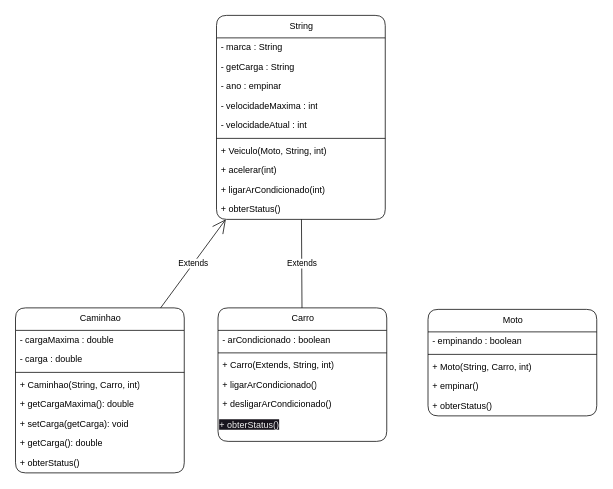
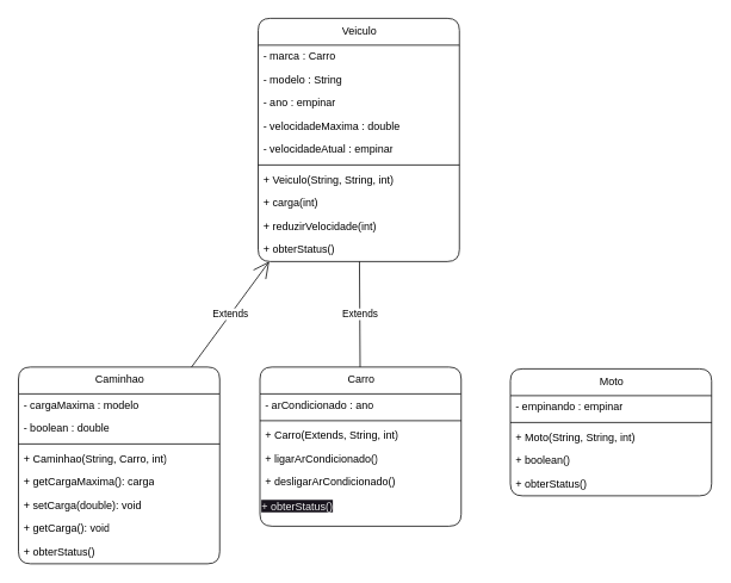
  <mxCell id="0" />
  <mxCell id="1" parent="0" />
  <mxCell id="2" value="Caminhao" style="swimlane;fontStyle=0;align=center;verticalAlign=top;childLayout=stackLayout;horizontal=1;startSize=30;horizontalStack=0;resizeParent=1;resizeParentMax=0;resizeLast=0;collapsible=0;marginBottom=0;html=1;rounded=1;" parent="1" vertex="1"><mxGeometry x="20" y="410" width="225" height="220" as="geometry" /></mxCell>
- <mxCell id="3" value="- cargaMaxima : double" style="text;html=1;strokeColor=none;fillColor=none;align=left;verticalAlign=middle;spacingLeft=4;spacingRight=4;overflow=hidden;rotatable=0;points=[[0,0.5],[1,0.5]];portConstraint=eastwest;rounded=1;" parent="2" vertex="1"><mxGeometry y="30" width="225" height="26" as="geometry" /></mxCell>
- <mxCell id="4" value="- carga : double" style="text;html=1;strokeColor=none;fillColor=none;align=left;verticalAlign=middle;spacingLeft=4;spacingRight=4;overflow=hidden;rotatable=0;points=[[0,0.5],[1,0.5]];portConstraint=eastwest;rounded=1;" parent="2" vertex="1"><mxGeometry y="56" width="225" height="26" as="geometry" /></mxCell>
+ <mxCell id="3" value="- cargaMaxima : modelo" style="text;html=1;strokeColor=none;fillColor=none;align=left;verticalAlign=middle;spacingLeft=4;spacingRight=4;overflow=hidden;rotatable=0;points=[[0,0.5],[1,0.5]];portConstraint=eastwest;rounded=1;" parent="2" vertex="1"><mxGeometry y="30" width="225" height="26" as="geometry" /></mxCell>
+ <mxCell id="4" value="- boolean : double" style="text;html=1;strokeColor=none;fillColor=none;align=left;verticalAlign=middle;spacingLeft=4;spacingRight=4;overflow=hidden;rotatable=0;points=[[0,0.5],[1,0.5]];portConstraint=eastwest;rounded=1;" parent="2" vertex="1"><mxGeometry y="56" width="225" height="26" as="geometry" /></mxCell>
  <mxCell id="5" style="line;strokeWidth=1;fillColor=none;align=left;verticalAlign=middle;spacingTop=-1;spacingLeft=3;spacingRight=3;rotatable=0;labelPosition=right;points=[];portConstraint=eastwest;rounded=1;" parent="2" vertex="1"><mxGeometry y="82" width="225" height="8" as="geometry" /></mxCell>
  <mxCell id="6" value="+ Caminhao(String, Carro, int)" style="text;html=1;strokeColor=none;fillColor=none;align=left;verticalAlign=middle;spacingLeft=4;spacingRight=4;overflow=hidden;rotatable=0;points=[[0,0.5],[1,0.5]];portConstraint=eastwest;rounded=1;" parent="2" vertex="1"><mxGeometry y="90" width="225" height="26" as="geometry" /></mxCell>
- <mxCell id="7" value="+ getCargaMaxima(): double" style="text;html=1;strokeColor=none;fillColor=none;align=left;verticalAlign=middle;spacingLeft=4;spacingRight=4;overflow=hidden;rotatable=0;points=[[0,0.5],[1,0.5]];portConstraint=eastwest;rounded=1;" parent="2" vertex="1"><mxGeometry y="116" width="225" height="26" as="geometry" /></mxCell>
- <mxCell id="8" value="+ setCarga(getCarga): void" style="text;html=1;strokeColor=none;fillColor=none;align=left;verticalAlign=middle;spacingLeft=4;spacingRight=4;overflow=hidden;rotatable=0;points=[[0,0.5],[1,0.5]];portConstraint=eastwest;rounded=1;" parent="2" vertex="1"><mxGeometry y="142" width="225" height="26" as="geometry" /></mxCell>
- <mxCell id="9" value="+ getCarga(): double" style="text;html=1;strokeColor=none;fillColor=none;align=left;verticalAlign=middle;spacingLeft=4;spacingRight=4;overflow=hidden;rotatable=0;points=[[0,0.5],[1,0.5]];portConstraint=eastwest;rounded=1;" parent="2" vertex="1"><mxGeometry y="168" width="225" height="26" as="geometry" /></mxCell>
+ <mxCell id="7" value="+ getCargaMaxima(): carga" style="text;html=1;strokeColor=none;fillColor=none;align=left;verticalAlign=middle;spacingLeft=4;spacingRight=4;overflow=hidden;rotatable=0;points=[[0,0.5],[1,0.5]];portConstraint=eastwest;rounded=1;" parent="2" vertex="1"><mxGeometry y="116" width="225" height="26" as="geometry" /></mxCell>
+ <mxCell id="8" value="+ setCarga(double): void" style="text;html=1;strokeColor=none;fillColor=none;align=left;verticalAlign=middle;spacingLeft=4;spacingRight=4;overflow=hidden;rotatable=0;points=[[0,0.5],[1,0.5]];portConstraint=eastwest;rounded=1;" parent="2" vertex="1"><mxGeometry y="142" width="225" height="26" as="geometry" /></mxCell>
+ <mxCell id="9" value="+ getCarga(): void" style="text;html=1;strokeColor=none;fillColor=none;align=left;verticalAlign=middle;spacingLeft=4;spacingRight=4;overflow=hidden;rotatable=0;points=[[0,0.5],[1,0.5]];portConstraint=eastwest;rounded=1;" parent="2" vertex="1"><mxGeometry y="168" width="225" height="26" as="geometry" /></mxCell>
  <mxCell id="10" value="+ obterStatus()" style="text;html=1;strokeColor=none;fillColor=none;align=left;verticalAlign=middle;spacingLeft=4;spacingRight=4;overflow=hidden;rotatable=0;points=[[0,0.5],[1,0.5]];portConstraint=eastwest;rounded=1;" vertex="1" parent="2"><mxGeometry y="194" width="225" height="26" as="geometry" /></mxCell>
  <mxCell id="11" value="Carro" style="swimlane;fontStyle=0;align=center;verticalAlign=top;childLayout=stackLayout;horizontal=1;startSize=30;horizontalStack=0;resizeParent=1;resizeParentMax=0;resizeLast=0;collapsible=0;marginBottom=0;html=1;rounded=1;" parent="1" vertex="1"><mxGeometry x="290" y="410" width="225" height="178" as="geometry" /></mxCell>
- <mxCell id="12" value="- arCondicionado : boolean" style="text;html=1;strokeColor=none;fillColor=none;align=left;verticalAlign=middle;spacingLeft=4;spacingRight=4;overflow=hidden;rotatable=0;points=[[0,0.5],[1,0.5]];portConstraint=eastwest;rounded=1;" parent="11" vertex="1"><mxGeometry y="30" width="225" height="26" as="geometry" /></mxCell>
+ <mxCell id="12" value="- arCondicionado : ano" style="text;html=1;strokeColor=none;fillColor=none;align=left;verticalAlign=middle;spacingLeft=4;spacingRight=4;overflow=hidden;rotatable=0;points=[[0,0.5],[1,0.5]];portConstraint=eastwest;rounded=1;" parent="11" vertex="1"><mxGeometry y="30" width="225" height="26" as="geometry" /></mxCell>
  <mxCell id="13" style="line;strokeWidth=1;fillColor=none;align=left;verticalAlign=middle;spacingTop=-1;spacingLeft=3;spacingRight=3;rotatable=0;labelPosition=right;points=[];portConstraint=eastwest;rounded=1;" parent="11" vertex="1"><mxGeometry y="56" width="225" height="8" as="geometry" /></mxCell>
  <mxCell id="14" value="+ Carro(Extends, String, int)" style="text;html=1;strokeColor=none;fillColor=none;align=left;verticalAlign=middle;spacingLeft=4;spacingRight=4;overflow=hidden;rotatable=0;points=[[0,0.5],[1,0.5]];portConstraint=eastwest;rounded=1;" parent="11" vertex="1"><mxGeometry y="64" width="225" height="26" as="geometry" /></mxCell>
  <mxCell id="15" value="+ ligarArCondicionado()" style="text;html=1;strokeColor=none;fillColor=none;align=left;verticalAlign=middle;spacingLeft=4;spacingRight=4;overflow=hidden;rotatable=0;points=[[0,0.5],[1,0.5]];portConstraint=eastwest;rounded=1;" vertex="1" parent="11"><mxGeometry y="90" width="225" height="26" as="geometry" /></mxCell>
  <mxCell id="16" value="+ desligarArCondicionado()" style="text;html=1;strokeColor=none;fillColor=none;align=left;verticalAlign=middle;spacingLeft=4;spacingRight=4;overflow=hidden;rotatable=0;points=[[0,0.5],[1,0.5]];portConstraint=eastwest;rounded=1;" vertex="1" parent="11"><mxGeometry y="116" width="225" height="26" as="geometry" /></mxCell>
  <mxCell id="17" value="&lt;span style=&quot;color: rgb(240, 240, 240); font-family: Helvetica; font-size: 12px; font-style: normal; font-variant-ligatures: normal; font-variant-caps: normal; font-weight: 400; letter-spacing: normal; orphans: 2; text-align: left; text-indent: 0px; text-transform: none; widows: 2; word-spacing: 0px; -webkit-text-stroke-width: 0px; background-color: rgb(24, 20, 29); text-decoration-thickness: initial; text-decoration-style: initial; text-decoration-color: initial; float: none; display: inline !important;&quot;&gt;+ obterStatus()&lt;/span&gt;" style="text;whiteSpace=wrap;html=1;" vertex="1" parent="11"><mxGeometry y="142" width="225" height="36" as="geometry" /></mxCell>
  <mxCell id="18" value="Moto" style="swimlane;fontStyle=0;align=center;verticalAlign=top;childLayout=stackLayout;horizontal=1;startSize=30;horizontalStack=0;resizeParent=1;resizeParentMax=0;resizeLast=0;collapsible=0;marginBottom=0;html=1;rounded=1;" parent="1" vertex="1"><mxGeometry x="570" y="412" width="225" height="142" as="geometry" /></mxCell>
- <mxCell id="19" value="- empinando : boolean" style="text;html=1;strokeColor=none;fillColor=none;align=left;verticalAlign=middle;spacingLeft=4;spacingRight=4;overflow=hidden;rotatable=0;points=[[0,0.5],[1,0.5]];portConstraint=eastwest;rounded=1;" parent="18" vertex="1"><mxGeometry y="30" width="225" height="26" as="geometry" /></mxCell>
+ <mxCell id="19" value="- empinando : empinar" style="text;html=1;strokeColor=none;fillColor=none;align=left;verticalAlign=middle;spacingLeft=4;spacingRight=4;overflow=hidden;rotatable=0;points=[[0,0.5],[1,0.5]];portConstraint=eastwest;rounded=1;" parent="18" vertex="1"><mxGeometry y="30" width="225" height="26" as="geometry" /></mxCell>
  <mxCell id="20" style="line;strokeWidth=1;fillColor=none;align=left;verticalAlign=middle;spacingTop=-1;spacingLeft=3;spacingRight=3;rotatable=0;labelPosition=right;points=[];portConstraint=eastwest;rounded=1;" parent="18" vertex="1"><mxGeometry y="56" width="225" height="8" as="geometry" /></mxCell>
- <mxCell id="21" value="+ Moto(String, Carro, int)" style="text;html=1;strokeColor=none;fillColor=none;align=left;verticalAlign=middle;spacingLeft=4;spacingRight=4;overflow=hidden;rotatable=0;points=[[0,0.5],[1,0.5]];portConstraint=eastwest;rounded=1;" parent="18" vertex="1"><mxGeometry y="64" width="225" height="26" as="geometry" /></mxCell>
- <mxCell id="22" value="+ empinar()" style="text;html=1;strokeColor=none;fillColor=none;align=left;verticalAlign=middle;spacingLeft=4;spacingRight=4;overflow=hidden;rotatable=0;points=[[0,0.5],[1,0.5]];portConstraint=eastwest;rounded=1;" vertex="1" parent="18"><mxGeometry y="90" width="225" height="26" as="geometry" /></mxCell>
+ <mxCell id="21" value="+ Moto(String, String, int)" style="text;html=1;strokeColor=none;fillColor=none;align=left;verticalAlign=middle;spacingLeft=4;spacingRight=4;overflow=hidden;rotatable=0;points=[[0,0.5],[1,0.5]];portConstraint=eastwest;rounded=1;" parent="18" vertex="1"><mxGeometry y="64" width="225" height="26" as="geometry" /></mxCell>
+ <mxCell id="22" value="+ boolean()" style="text;html=1;strokeColor=none;fillColor=none;align=left;verticalAlign=middle;spacingLeft=4;spacingRight=4;overflow=hidden;rotatable=0;points=[[0,0.5],[1,0.5]];portConstraint=eastwest;rounded=1;" vertex="1" parent="18"><mxGeometry y="90" width="225" height="26" as="geometry" /></mxCell>
  <mxCell id="23" value="+ obterStatus()" style="text;html=1;strokeColor=none;fillColor=none;align=left;verticalAlign=middle;spacingLeft=4;spacingRight=4;overflow=hidden;rotatable=0;points=[[0,0.5],[1,0.5]];portConstraint=eastwest;rounded=1;" vertex="1" parent="18"><mxGeometry y="116" width="225" height="26" as="geometry" /></mxCell>
- <mxCell id="24" value="String" style="swimlane;fontStyle=0;align=center;verticalAlign=top;childLayout=stackLayout;horizontal=1;startSize=30;horizontalStack=0;resizeParent=1;resizeParentMax=0;resizeLast=0;collapsible=0;marginBottom=0;html=1;rounded=1;" parent="1" vertex="1"><mxGeometry x="288" y="20" width="225" height="272" as="geometry" /></mxCell>
- <mxCell id="25" value="- marca : String" style="text;html=1;strokeColor=none;fillColor=none;align=left;verticalAlign=middle;spacingLeft=4;spacingRight=4;overflow=hidden;rotatable=0;points=[[0,0.5],[1,0.5]];portConstraint=eastwest;rounded=1;" parent="24" vertex="1"><mxGeometry y="30" width="225" height="26" as="geometry" /></mxCell>
- <mxCell id="26" value="- getCarga : String" style="text;html=1;strokeColor=none;fillColor=none;align=left;verticalAlign=middle;spacingLeft=4;spacingRight=4;overflow=hidden;rotatable=0;points=[[0,0.5],[1,0.5]];portConstraint=eastwest;rounded=1;" parent="24" vertex="1"><mxGeometry y="56" width="225" height="26" as="geometry" /></mxCell>
+ <mxCell id="24" value="Veiculo" style="swimlane;fontStyle=0;align=center;verticalAlign=top;childLayout=stackLayout;horizontal=1;startSize=30;horizontalStack=0;resizeParent=1;resizeParentMax=0;resizeLast=0;collapsible=0;marginBottom=0;html=1;rounded=1;" parent="1" vertex="1"><mxGeometry x="288" y="20" width="225" height="272" as="geometry" /></mxCell>
+ <mxCell id="25" value="- marca : Carro" style="text;html=1;strokeColor=none;fillColor=none;align=left;verticalAlign=middle;spacingLeft=4;spacingRight=4;overflow=hidden;rotatable=0;points=[[0,0.5],[1,0.5]];portConstraint=eastwest;rounded=1;" parent="24" vertex="1"><mxGeometry y="30" width="225" height="26" as="geometry" /></mxCell>
+ <mxCell id="26" value="- modelo : String" style="text;html=1;strokeColor=none;fillColor=none;align=left;verticalAlign=middle;spacingLeft=4;spacingRight=4;overflow=hidden;rotatable=0;points=[[0,0.5],[1,0.5]];portConstraint=eastwest;rounded=1;" parent="24" vertex="1"><mxGeometry y="56" width="225" height="26" as="geometry" /></mxCell>
  <mxCell id="27" value="- ano : empinar" style="text;html=1;strokeColor=none;fillColor=none;align=left;verticalAlign=middle;spacingLeft=4;spacingRight=4;overflow=hidden;rotatable=0;points=[[0,0.5],[1,0.5]];portConstraint=eastwest;rounded=1;" parent="24" vertex="1"><mxGeometry y="82" width="225" height="26" as="geometry" /></mxCell>
- <mxCell id="28" value="- velocidadeMaxima : int" style="text;html=1;strokeColor=none;fillColor=none;align=left;verticalAlign=middle;spacingLeft=4;spacingRight=4;overflow=hidden;rotatable=0;points=[[0,0.5],[1,0.5]];portConstraint=eastwest;rounded=1;" parent="24" vertex="1"><mxGeometry y="108" width="225" height="26" as="geometry" /></mxCell>
- <mxCell id="29" value="- velocidadeAtual : int" style="text;html=1;strokeColor=none;fillColor=none;align=left;verticalAlign=middle;spacingLeft=4;spacingRight=4;overflow=hidden;rotatable=0;points=[[0,0.5],[1,0.5]];portConstraint=eastwest;rounded=1;" parent="24" vertex="1"><mxGeometry y="134" width="225" height="26" as="geometry" /></mxCell>
+ <mxCell id="28" value="- velocidadeMaxima : double" style="text;html=1;strokeColor=none;fillColor=none;align=left;verticalAlign=middle;spacingLeft=4;spacingRight=4;overflow=hidden;rotatable=0;points=[[0,0.5],[1,0.5]];portConstraint=eastwest;rounded=1;" parent="24" vertex="1"><mxGeometry y="108" width="225" height="26" as="geometry" /></mxCell>
+ <mxCell id="29" value="- velocidadeAtual : empinar" style="text;html=1;strokeColor=none;fillColor=none;align=left;verticalAlign=middle;spacingLeft=4;spacingRight=4;overflow=hidden;rotatable=0;points=[[0,0.5],[1,0.5]];portConstraint=eastwest;rounded=1;" parent="24" vertex="1"><mxGeometry y="134" width="225" height="26" as="geometry" /></mxCell>
  <mxCell id="30" style="line;strokeWidth=1;fillColor=none;align=left;verticalAlign=middle;spacingTop=-1;spacingLeft=3;spacingRight=3;rotatable=0;labelPosition=right;points=[];portConstraint=eastwest;rounded=1;" parent="24" vertex="1"><mxGeometry y="160" width="225" height="8" as="geometry" /></mxCell>
- <mxCell id="31" value="+ Veiculo(Moto, String, int)" style="text;html=1;strokeColor=none;fillColor=none;align=left;verticalAlign=middle;spacingLeft=4;spacingRight=4;overflow=hidden;rotatable=0;points=[[0,0.5],[1,0.5]];portConstraint=eastwest;rounded=1;" vertex="1" parent="24"><mxGeometry y="168" width="225" height="26" as="geometry" /></mxCell>
- <mxCell id="32" value="+ acelerar(int)" style="text;html=1;strokeColor=none;fillColor=none;align=left;verticalAlign=middle;spacingLeft=4;spacingRight=4;overflow=hidden;rotatable=0;points=[[0,0.5],[1,0.5]];portConstraint=eastwest;rounded=1;" parent="24" vertex="1"><mxGeometry y="194" width="225" height="26" as="geometry" /></mxCell>
- <mxCell id="33" value="+ ligarArCondicionado(int)" style="text;html=1;strokeColor=none;fillColor=none;align=left;verticalAlign=middle;spacingLeft=4;spacingRight=4;overflow=hidden;rotatable=0;points=[[0,0.5],[1,0.5]];portConstraint=eastwest;rounded=1;" vertex="1" parent="24"><mxGeometry y="220" width="225" height="26" as="geometry" /></mxCell>
+ <mxCell id="31" value="+ Veiculo(String, String, int)" style="text;html=1;strokeColor=none;fillColor=none;align=left;verticalAlign=middle;spacingLeft=4;spacingRight=4;overflow=hidden;rotatable=0;points=[[0,0.5],[1,0.5]];portConstraint=eastwest;rounded=1;" vertex="1" parent="24"><mxGeometry y="168" width="225" height="26" as="geometry" /></mxCell>
+ <mxCell id="32" value="+ carga(int)" style="text;html=1;strokeColor=none;fillColor=none;align=left;verticalAlign=middle;spacingLeft=4;spacingRight=4;overflow=hidden;rotatable=0;points=[[0,0.5],[1,0.5]];portConstraint=eastwest;rounded=1;" parent="24" vertex="1"><mxGeometry y="194" width="225" height="26" as="geometry" /></mxCell>
+ <mxCell id="33" value="+ reduzirVelocidade(int)" style="text;html=1;strokeColor=none;fillColor=none;align=left;verticalAlign=middle;spacingLeft=4;spacingRight=4;overflow=hidden;rotatable=0;points=[[0,0.5],[1,0.5]];portConstraint=eastwest;rounded=1;" vertex="1" parent="24"><mxGeometry y="220" width="225" height="26" as="geometry" /></mxCell>
  <mxCell id="34" value="+ obterStatus()" style="text;html=1;strokeColor=none;fillColor=none;align=left;verticalAlign=middle;spacingLeft=4;spacingRight=4;overflow=hidden;rotatable=0;points=[[0,0.5],[1,0.5]];portConstraint=eastwest;rounded=1;" vertex="1" parent="24"><mxGeometry y="246" width="225" height="26" as="geometry" /></mxCell>
  <mxCell id="35" value="Extends" style="endArrow=open;endSize=16;endFill=0;html=1;rounded=1;" parent="1" source="2" target="24" edge="1"><mxGeometry width="160" relative="1" as="geometry" /></mxCell>
  <mxCell id="36" value="Extends" style="endArrow=none;endSize=16;endFill=0;html=1;rounded=1;" parent="1" source="11" target="24" edge="1"><mxGeometry width="160" relative="1" as="geometry" /></mxCell>
